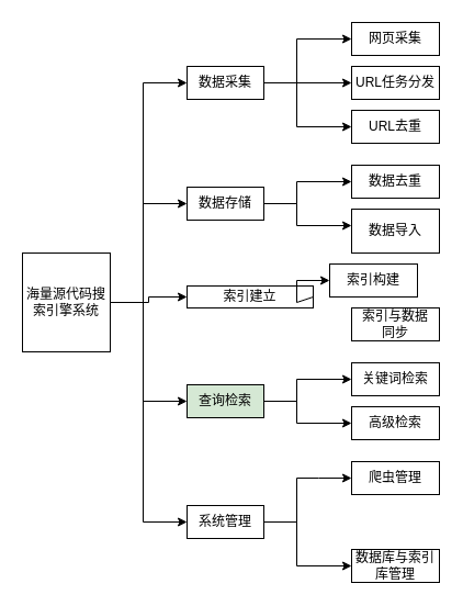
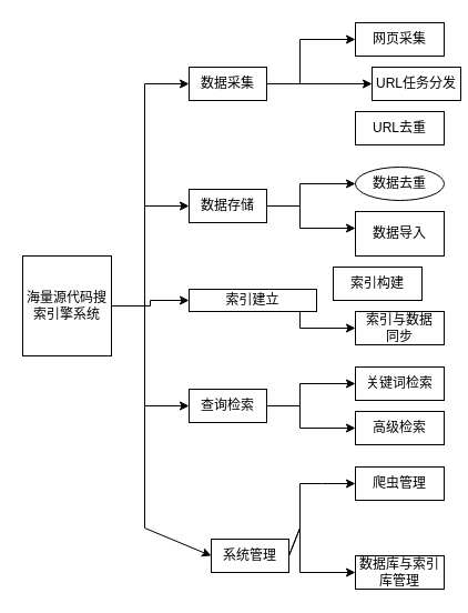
  <mxCell id="0" />
  <mxCell id="1" parent="0" />
  <mxCell id="2" value="" style="edgeStyle=orthogonalEdgeStyle;rounded=0;orthogonalLoop=1;jettySize=auto;html=1;" edge="1" parent="1" source="3" target="9"><mxGeometry relative="1" as="geometry" /></mxCell>
  <mxCell id="3" value="海量源代码搜索引擎系统" style="rounded=0;whiteSpace=wrap;html=1;" vertex="1" parent="1"><mxGeometry x="20" y="230" width="80" height="90" as="geometry" /></mxCell>
  <mxCell id="4" value="" style="edgeStyle=orthogonalEdgeStyle;rounded=0;orthogonalLoop=1;jettySize=auto;html=1;" edge="1" parent="1" source="5" target="12"><mxGeometry relative="1" as="geometry" /></mxCell>
  <mxCell id="5" value="数据采集" style="rounded=0;whiteSpace=wrap;html=1;" vertex="1" parent="1"><mxGeometry x="170" y="60" width="70" height="30" as="geometry" /></mxCell>
  <mxCell id="6" value="" style="edgeStyle=orthogonalEdgeStyle;rounded=0;orthogonalLoop=1;jettySize=auto;html=1;" edge="1" parent="1" source="7" target="15"><mxGeometry relative="1" as="geometry"><Array as="points"><mxPoint x="270" y="185" /><mxPoint x="270" y="205" /></Array></mxGeometry></mxCell>
  <mxCell id="7" value="数据存储" style="rounded=0;whiteSpace=wrap;html=1;" vertex="1" parent="1"><mxGeometry x="170" y="170" width="70" height="30" as="geometry" /></mxCell>
+ <mxCell id="8" value="" style="edgeStyle=orthogonalEdgeStyle;rounded=0;orthogonalLoop=1;jettySize=auto;html=1;" edge="1" parent="1" source="9" target="17"><mxGeometry relative="1" as="geometry"><Array as="points"><mxPoint x="270" y="275" /><mxPoint x="270" y="295" /></Array></mxGeometry></mxCell>
  <mxCell id="9" value="索引建立" style="rounded=0;whiteSpace=wrap;html=1;" vertex="1" parent="1"><mxGeometry x="170" y="260" width="115" height="20" as="geometry" /></mxCell>
- <mxCell id="10" value="系统管理" style="rounded=0;whiteSpace=wrap;html=1;" vertex="1" parent="1"><mxGeometry x="170" y="460" width="70" height="30" as="geometry" /></mxCell>
+ <mxCell id="10" value="系统管理" style="rounded=0;whiteSpace=wrap;html=1;" vertex="1" parent="1"><mxGeometry x="190" y="485" width="70" height="30" as="geometry" /></mxCell>
  <mxCell id="11" value="网页采集" style="rounded=0;whiteSpace=wrap;html=1;" vertex="1" parent="1"><mxGeometry x="320" y="20" width="80" height="30" as="geometry" /></mxCell>
- <mxCell id="12" value="URL任务分发" style="rounded=0;whiteSpace=wrap;html=1;" vertex="1" parent="1"><mxGeometry x="320" y="60" width="80" height="30" as="geometry" /></mxCell>
+ <mxCell id="12" value="URL任务分发" style="rounded=0;whiteSpace=wrap;html=1;" vertex="1" parent="1"><mxGeometry x="335" y="60" width="80" height="30" as="geometry" /></mxCell>
  <mxCell id="13" value="URL去重" style="rounded=0;whiteSpace=wrap;html=1;" vertex="1" parent="1"><mxGeometry x="320" y="100" width="80" height="30" as="geometry" /></mxCell>
- <mxCell id="14" value="数据去重" style="rounded=0;whiteSpace=wrap;html=1;" vertex="1" parent="1"><mxGeometry x="320" y="150" width="80" height="30" as="geometry" /></mxCell>
+ <mxCell id="14" value="数据去重" style="ellipse;whiteSpace=wrap;html=1;" vertex="1" parent="1"><mxGeometry x="320" y="150" width="80" height="30" as="geometry" /></mxCell>
  <mxCell id="15" value="数据导入" style="rounded=0;whiteSpace=wrap;html=1;" vertex="1" parent="1"><mxGeometry x="320" y="190" width="80" height="40" as="geometry" /></mxCell>
  <mxCell id="16" value="索引构建" style="rounded=0;whiteSpace=wrap;html=1;" vertex="1" parent="1"><mxGeometry x="300" y="240" width="80" height="30" as="geometry" /></mxCell>
  <mxCell id="17" value="索引与数据&lt;br&gt;同步" style="rounded=0;whiteSpace=wrap;html=1;" vertex="1" parent="1"><mxGeometry x="320" y="280" width="80" height="30" as="geometry" /></mxCell>
  <mxCell id="18" value="爬虫管理" style="rounded=0;whiteSpace=wrap;html=1;" vertex="1" parent="1"><mxGeometry x="320" y="420" width="80" height="30" as="geometry" /></mxCell>
  <mxCell id="19" value="数据库与索引库管理" style="rounded=0;whiteSpace=wrap;html=1;" vertex="1" parent="1"><mxGeometry x="320" y="500" width="80" height="30" as="geometry" /></mxCell>
- <mxCell id="20" value="" style="endArrow=classic;html=1;rounded=0;exitX=1;exitY=0.5;exitDx=0;exitDy=0;entryX=0;entryY=0.5;entryDx=0;entryDy=0;" edge="1" parent="1" source="5" target="13"><mxGeometry width="50" height="50" relative="1" as="geometry"><mxPoint x="290" y="260" as="sourcePoint" /><mxPoint x="340" y="210" as="targetPoint" /><Array as="points"><mxPoint x="270" y="75" /><mxPoint x="270" y="115" /></Array></mxGeometry></mxCell>
  <mxCell id="21" value="" style="endArrow=classic;html=1;rounded=0;exitX=1;exitY=0.5;exitDx=0;exitDy=0;entryX=0;entryY=0.5;entryDx=0;entryDy=0;" edge="1" parent="1" source="5" target="11"><mxGeometry width="50" height="50" relative="1" as="geometry"><mxPoint x="290" y="260" as="sourcePoint" /><mxPoint x="340" y="210" as="targetPoint" /><Array as="points"><mxPoint x="270" y="75" /><mxPoint x="270" y="35" /></Array></mxGeometry></mxCell>
  <mxCell id="22" value="" style="endArrow=classic;html=1;rounded=0;exitX=1;exitY=0.5;exitDx=0;exitDy=0;entryX=0;entryY=0.5;entryDx=0;entryDy=0;" edge="1" parent="1" source="7" target="14"><mxGeometry width="50" height="50" relative="1" as="geometry"><mxPoint x="250" y="190" as="sourcePoint" /><mxPoint x="340" y="210" as="targetPoint" /><Array as="points"><mxPoint x="270" y="185" /><mxPoint x="270" y="165" /></Array></mxGeometry></mxCell>
- <mxCell id="23" value="" style="endArrow=classic;html=1;rounded=0;exitX=1;exitY=0.5;exitDx=0;exitDy=0;entryX=0;entryY=0.5;entryDx=0;entryDy=0;" edge="1" parent="1" source="9" target="16"><mxGeometry width="50" height="50" relative="1" as="geometry"><mxPoint x="290" y="310" as="sourcePoint" /><mxPoint x="340" y="260" as="targetPoint" /><Array as="points"><mxPoint x="270" y="275" /><mxPoint x="270" y="255" /></Array></mxGeometry></mxCell>
  <mxCell id="24" value="" style="edgeStyle=orthogonalEdgeStyle;rounded=0;orthogonalLoop=1;jettySize=auto;html=1;" edge="1" source="25" target="27" parent="1"><mxGeometry relative="1" as="geometry"><Array as="points"><mxPoint x="270" y="365" /><mxPoint x="270" y="385" /></Array></mxGeometry></mxCell>
- <mxCell id="25" value="查询检索" style="rounded=0;whiteSpace=wrap;html=1;fillColor=#d5e8d4;" vertex="1" parent="1"><mxGeometry x="170" y="350" width="70" height="30" as="geometry" /></mxCell>
+ <mxCell id="25" value="查询检索" style="rounded=0;whiteSpace=wrap;html=1;" vertex="1" parent="1"><mxGeometry x="170" y="350" width="70" height="30" as="geometry" /></mxCell>
  <mxCell id="26" value="关键词检索" style="rounded=0;whiteSpace=wrap;html=1;" vertex="1" parent="1"><mxGeometry x="320" y="330" width="80" height="30" as="geometry" /></mxCell>
  <mxCell id="27" value="高级检索" style="rounded=0;whiteSpace=wrap;html=1;" vertex="1" parent="1"><mxGeometry x="320" y="370" width="80" height="30" as="geometry" /></mxCell>
  <mxCell id="28" value="" style="endArrow=classic;html=1;rounded=0;exitX=1;exitY=0.5;exitDx=0;exitDy=0;entryX=0;entryY=0.5;entryDx=0;entryDy=0;" edge="1" source="25" target="26" parent="1"><mxGeometry width="50" height="50" relative="1" as="geometry"><mxPoint x="290" y="400" as="sourcePoint" /><mxPoint x="340" y="350" as="targetPoint" /><Array as="points"><mxPoint x="270" y="365" /><mxPoint x="270" y="345" /></Array></mxGeometry></mxCell>
  <mxCell id="29" value="" style="endArrow=classic;html=1;rounded=0;exitX=1;exitY=0.5;exitDx=0;exitDy=0;entryX=0;entryY=0.5;entryDx=0;entryDy=0;" edge="1" parent="1" source="10" target="18"><mxGeometry width="50" height="50" relative="1" as="geometry"><mxPoint x="290" y="440" as="sourcePoint" /><mxPoint x="340" y="390" as="targetPoint" /><Array as="points"><mxPoint x="270" y="475" /><mxPoint x="270" y="435" /><mxPoint x="290" y="435" /></Array></mxGeometry></mxCell>
  <mxCell id="30" value="" style="endArrow=classic;html=1;rounded=0;exitX=1;exitY=0.5;exitDx=0;exitDy=0;entryX=0;entryY=0.5;entryDx=0;entryDy=0;" edge="1" parent="1" source="10" target="19"><mxGeometry width="50" height="50" relative="1" as="geometry"><mxPoint x="290" y="440" as="sourcePoint" /><mxPoint x="340" y="390" as="targetPoint" /><Array as="points"><mxPoint x="270" y="475" /><mxPoint x="270" y="515" /></Array></mxGeometry></mxCell>
  <mxCell id="31" value="" style="endArrow=classic;html=1;rounded=0;exitX=1;exitY=0.5;exitDx=0;exitDy=0;entryX=0;entryY=0.5;entryDx=0;entryDy=0;" edge="1" parent="1" source="3" target="25"><mxGeometry width="50" height="50" relative="1" as="geometry"><mxPoint x="290" y="430" as="sourcePoint" /><mxPoint x="340" y="380" as="targetPoint" /><Array as="points"><mxPoint x="130" y="275" /><mxPoint x="130" y="365" /></Array></mxGeometry></mxCell>
  <mxCell id="32" value="" style="endArrow=classic;html=1;rounded=0;exitX=1;exitY=0.5;exitDx=0;exitDy=0;entryX=0;entryY=0.5;entryDx=0;entryDy=0;" edge="1" parent="1" source="3" target="7"><mxGeometry width="50" height="50" relative="1" as="geometry"><mxPoint x="290" y="250" as="sourcePoint" /><mxPoint x="340" y="200" as="targetPoint" /><Array as="points"><mxPoint x="130" y="275" /><mxPoint x="130" y="185" /></Array></mxGeometry></mxCell>
  <mxCell id="33" value="" style="endArrow=classic;html=1;rounded=0;exitX=1;exitY=0.5;exitDx=0;exitDy=0;entryX=0;entryY=0.5;entryDx=0;entryDy=0;" edge="1" parent="1" source="3" target="5"><mxGeometry width="50" height="50" relative="1" as="geometry"><mxPoint x="290" y="240" as="sourcePoint" /><mxPoint x="340" y="190" as="targetPoint" /><Array as="points"><mxPoint x="130" y="275" /><mxPoint x="130" y="75" /></Array></mxGeometry></mxCell>
  <mxCell id="34" value="" style="endArrow=classic;html=1;rounded=0;exitX=1;exitY=0.5;exitDx=0;exitDy=0;entryX=0;entryY=0.5;entryDx=0;entryDy=0;" edge="1" parent="1" source="3" target="10"><mxGeometry width="50" height="50" relative="1" as="geometry"><mxPoint x="290" y="370" as="sourcePoint" /><mxPoint x="340" y="320" as="targetPoint" /><Array as="points"><mxPoint x="130" y="275" /><mxPoint x="130" y="475" /></Array></mxGeometry></mxCell>
